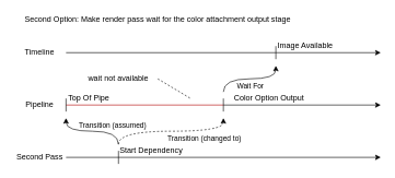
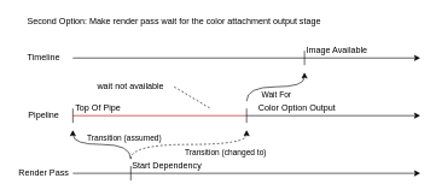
  <mxCell id="0" />
  <mxCell id="1" parent="0" />
  <mxCell id="2" value="" style="endArrow=none;html=1;rounded=0;fillColor=#e51400;strokeColor=#B20000;" edge="1" parent="1"><mxGeometry width="50" height="50" relative="1" as="geometry"><mxPoint x="100" y="160" as="sourcePoint" /><mxPoint x="340" y="160" as="targetPoint" /></mxGeometry></mxCell>
  <mxCell id="3" value="Pipeline" style="text;html=1;align=center;verticalAlign=middle;whiteSpace=wrap;rounded=0;" vertex="1" parent="1"><mxGeometry x="20" y="150" width="80" height="20" as="geometry" /></mxCell>
  <mxCell id="4" value="" style="endArrow=classic;html=1;rounded=0;endFill=1;" edge="1" parent="1"><mxGeometry width="50" height="50" relative="1" as="geometry"><mxPoint x="100" y="80" as="sourcePoint" /><mxPoint x="580" y="80" as="targetPoint" /></mxGeometry></mxCell>
  <mxCell id="5" value="Timeline" style="text;html=1;align=center;verticalAlign=middle;whiteSpace=wrap;rounded=0;" vertex="1" parent="1"><mxGeometry x="20" y="70" width="80" height="20" as="geometry" /></mxCell>
  <mxCell id="6" value="" style="endArrow=classic;html=1;rounded=0;endFill=1;" edge="1" parent="1"><mxGeometry width="50" height="50" relative="1" as="geometry"><mxPoint x="100" y="240" as="sourcePoint" /><mxPoint x="580" y="240" as="targetPoint" /></mxGeometry></mxCell>
- <mxCell id="7" value="Second Pass" style="text;html=1;align=center;verticalAlign=middle;whiteSpace=wrap;rounded=0;" vertex="1" parent="1"><mxGeometry x="20" y="230" width="80" height="20" as="geometry" /></mxCell>
+ <mxCell id="7" value="Render Pass" style="text;html=1;align=center;verticalAlign=middle;whiteSpace=wrap;rounded=0;" vertex="1" parent="1"><mxGeometry x="20" y="230" width="80" height="20" as="geometry" /></mxCell>
  <mxCell id="8" value="" style="endArrow=none;html=1;rounded=0;" edge="1" parent="1"><mxGeometry width="50" height="50" relative="1" as="geometry"><mxPoint x="420" y="90" as="sourcePoint" /><mxPoint x="420" y="70" as="targetPoint" /></mxGeometry></mxCell>
  <mxCell id="9" value="Image Available" style="text;html=1;align=center;verticalAlign=middle;whiteSpace=wrap;rounded=0;" vertex="1" parent="1"><mxGeometry x="420" y="60" width="90" height="20" as="geometry" /></mxCell>
  <mxCell id="10" value="" style="endArrow=none;html=1;rounded=0;" edge="1" parent="1"><mxGeometry width="50" height="50" relative="1" as="geometry"><mxPoint x="340" y="170" as="sourcePoint" /><mxPoint x="340" y="150" as="targetPoint" /></mxGeometry></mxCell>
  <mxCell id="11" value="Color Option Output" style="text;html=1;align=center;verticalAlign=middle;whiteSpace=wrap;rounded=0;" vertex="1" parent="1"><mxGeometry x="340" y="140" width="140" height="20" as="geometry" /></mxCell>
  <mxCell id="12" value="" style="endArrow=none;html=1;rounded=0;" edge="1" parent="1"><mxGeometry width="50" height="50" relative="1" as="geometry"><mxPoint x="100" y="170" as="sourcePoint" /><mxPoint x="100" y="150" as="targetPoint" /></mxGeometry></mxCell>
  <mxCell id="13" value="Top Of Pipe" style="text;html=1;align=center;verticalAlign=middle;whiteSpace=wrap;rounded=0;" vertex="1" parent="1"><mxGeometry x="100" y="140" width="70" height="20" as="geometry" /></mxCell>
  <mxCell id="14" value="" style="endArrow=classic;html=1;rounded=0;edgeStyle=orthogonalEdgeStyle;elbow=vertical;curved=1;" edge="1" parent="1"><mxGeometry relative="1" as="geometry"><mxPoint x="180" y="220" as="sourcePoint" /><mxPoint x="100" y="180" as="targetPoint" /><Array as="points"><mxPoint x="180" y="200" /><mxPoint x="100" y="200" /></Array></mxGeometry></mxCell>
  <mxCell id="15" value="Transition (assumed)" style="edgeLabel;resizable=0;html=1;;align=center;verticalAlign=middle;" connectable="0" vertex="1" parent="14"><mxGeometry relative="1" as="geometry"><mxPoint x="30" y="-10" as="offset" /></mxGeometry></mxCell>
  <mxCell id="16" value="" style="endArrow=none;html=1;rounded=0;" edge="1" parent="1"><mxGeometry width="50" height="50" relative="1" as="geometry"><mxPoint x="180" y="250" as="sourcePoint" /><mxPoint x="180" y="230" as="targetPoint" /></mxGeometry></mxCell>
  <mxCell id="17" value="Start Dependency" style="text;html=1;align=center;verticalAlign=middle;whiteSpace=wrap;rounded=0;" vertex="1" parent="1"><mxGeometry x="180" y="220" width="100" height="20" as="geometry" /></mxCell>
  <mxCell id="18" value="" style="endArrow=classic;html=1;rounded=0;edgeStyle=orthogonalEdgeStyle;curved=1;" edge="1" parent="1"><mxGeometry relative="1" as="geometry"><mxPoint x="340" y="140" as="sourcePoint" /><mxPoint x="420" y="100" as="targetPoint" /><Array as="points"><mxPoint x="340" y="120" /><mxPoint x="420" y="120" /></Array></mxGeometry></mxCell>
  <mxCell id="19" value="Wait For" style="edgeLabel;resizable=0;html=1;;align=center;verticalAlign=middle;" connectable="0" vertex="1" parent="18"><mxGeometry relative="1" as="geometry"><mxPoint y="10" as="offset" /></mxGeometry></mxCell>
  <mxCell id="20" value="" style="endArrow=classic;html=1;rounded=0;endFill=1;" edge="1" parent="1"><mxGeometry width="50" height="50" relative="1" as="geometry"><mxPoint x="340" y="160" as="sourcePoint" /><mxPoint x="580" y="160" as="targetPoint" /></mxGeometry></mxCell>
  <mxCell id="21" value="" style="endArrow=none;dashed=1;html=1;rounded=0;" edge="1" parent="1"><mxGeometry width="50" height="50" relative="1" as="geometry"><mxPoint x="240" y="120" as="sourcePoint" /><mxPoint x="290" y="150" as="targetPoint" /></mxGeometry></mxCell>
  <mxCell id="22" value="wait not available" style="text;html=1;align=center;verticalAlign=middle;whiteSpace=wrap;rounded=0;" vertex="1" parent="1"><mxGeometry x="120" y="110" width="120" height="20" as="geometry" /></mxCell>
  <mxCell id="23" value="Second Option: Make render pass wait for the color attachment output stage" style="text;html=1;align=center;verticalAlign=middle;whiteSpace=wrap;rounded=0;" vertex="1" parent="1"><mxGeometry x="20" y="20" width="440" height="20" as="geometry" /></mxCell>
  <mxCell id="24" value="" style="endArrow=classic;html=1;rounded=0;edgeStyle=orthogonalEdgeStyle;elbow=vertical;curved=1;exitX=0;exitY=0;exitDx=0;exitDy=0;dashed=1;" edge="1" parent="1" source="17"><mxGeometry relative="1" as="geometry"><mxPoint x="190" y="230" as="sourcePoint" /><mxPoint x="340" y="180" as="targetPoint" /><Array as="points"><mxPoint x="180" y="200" /><mxPoint x="340" y="200" /></Array></mxGeometry></mxCell>
  <mxCell id="25" value="Transition (changed to)" style="edgeLabel;resizable=0;html=1;;align=center;verticalAlign=middle;" connectable="0" vertex="1" parent="24"><mxGeometry relative="1" as="geometry"><mxPoint x="50" y="10" as="offset" /></mxGeometry></mxCell>
